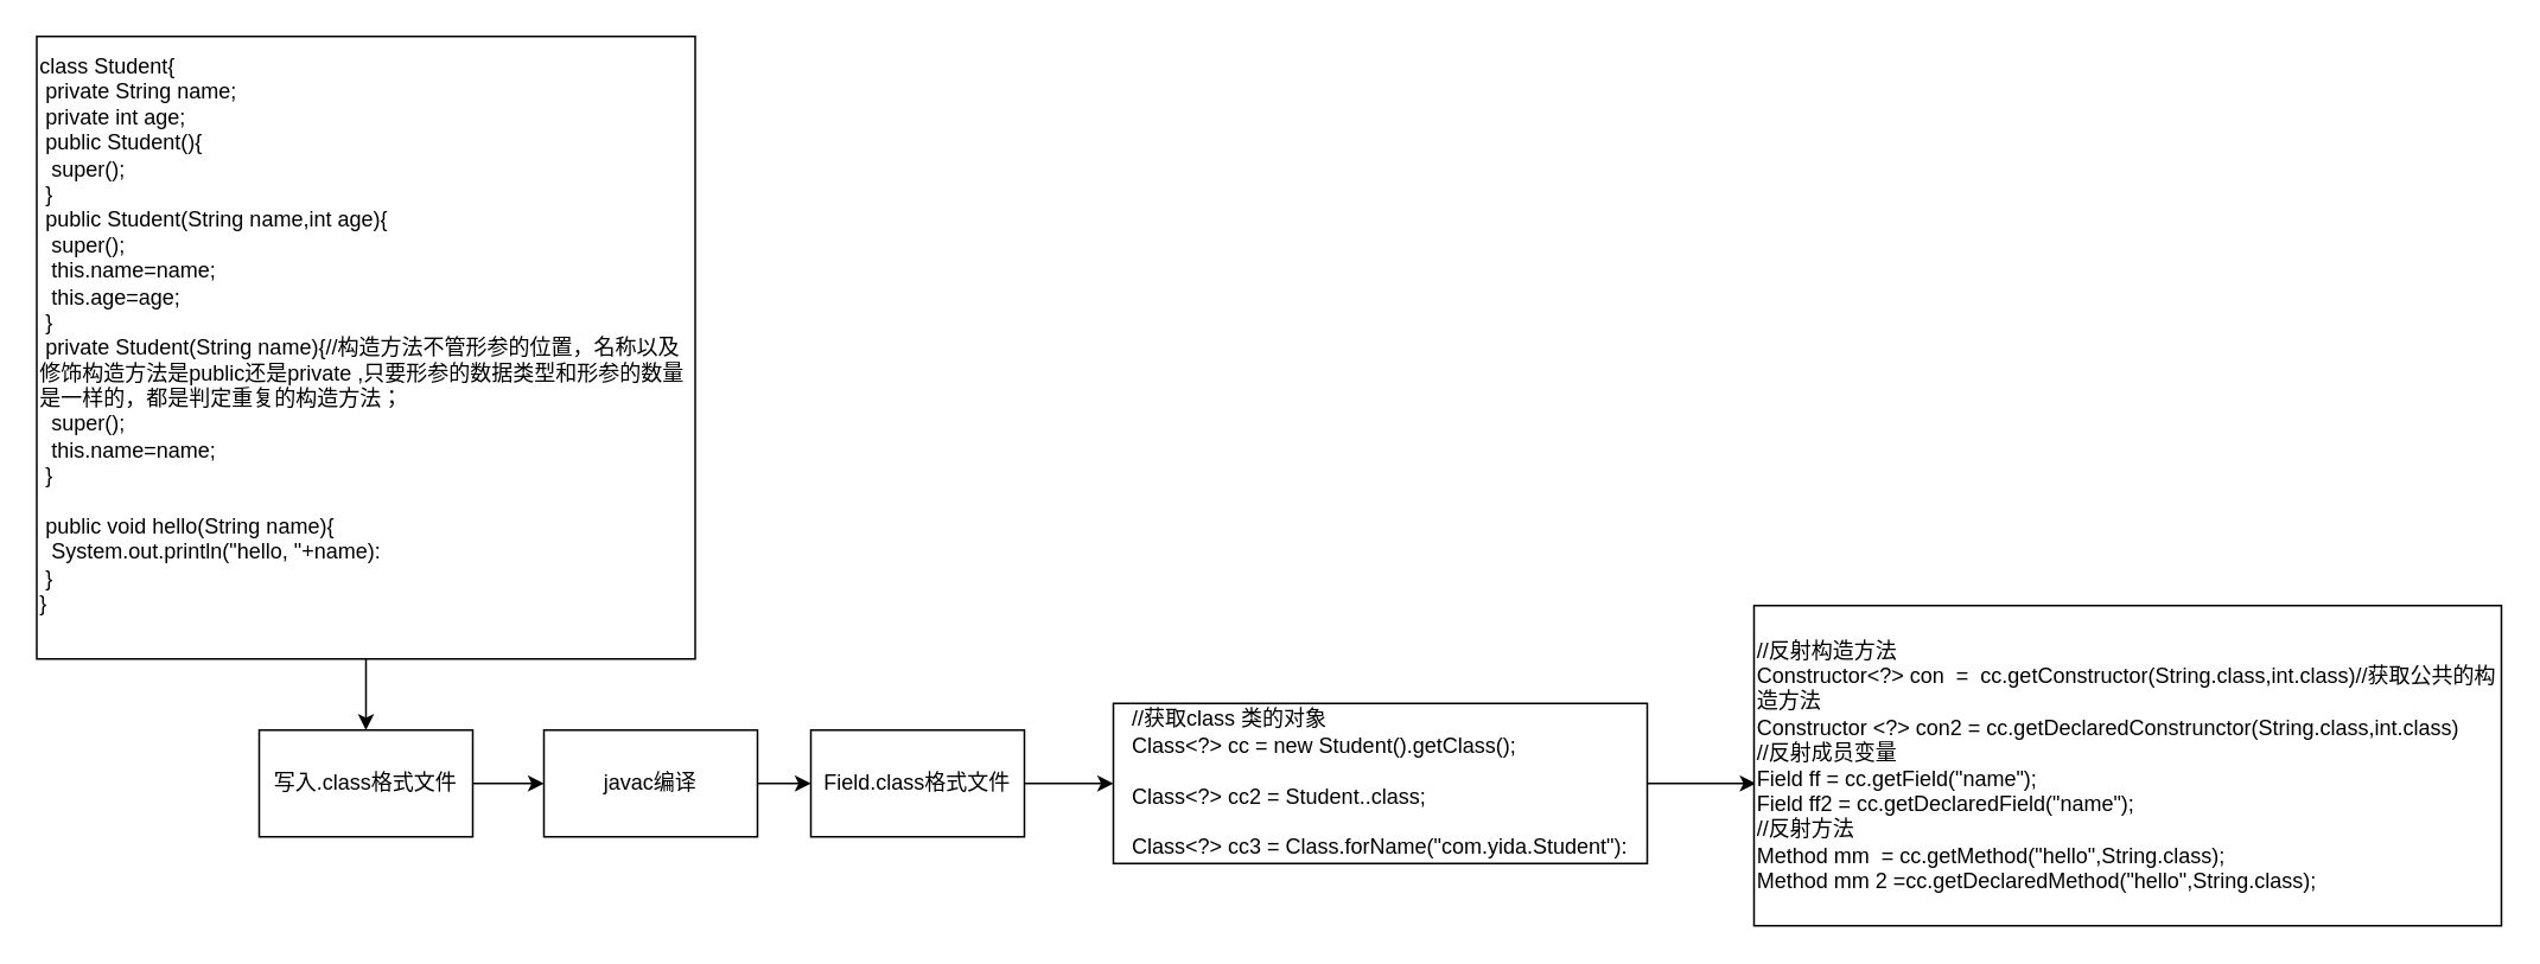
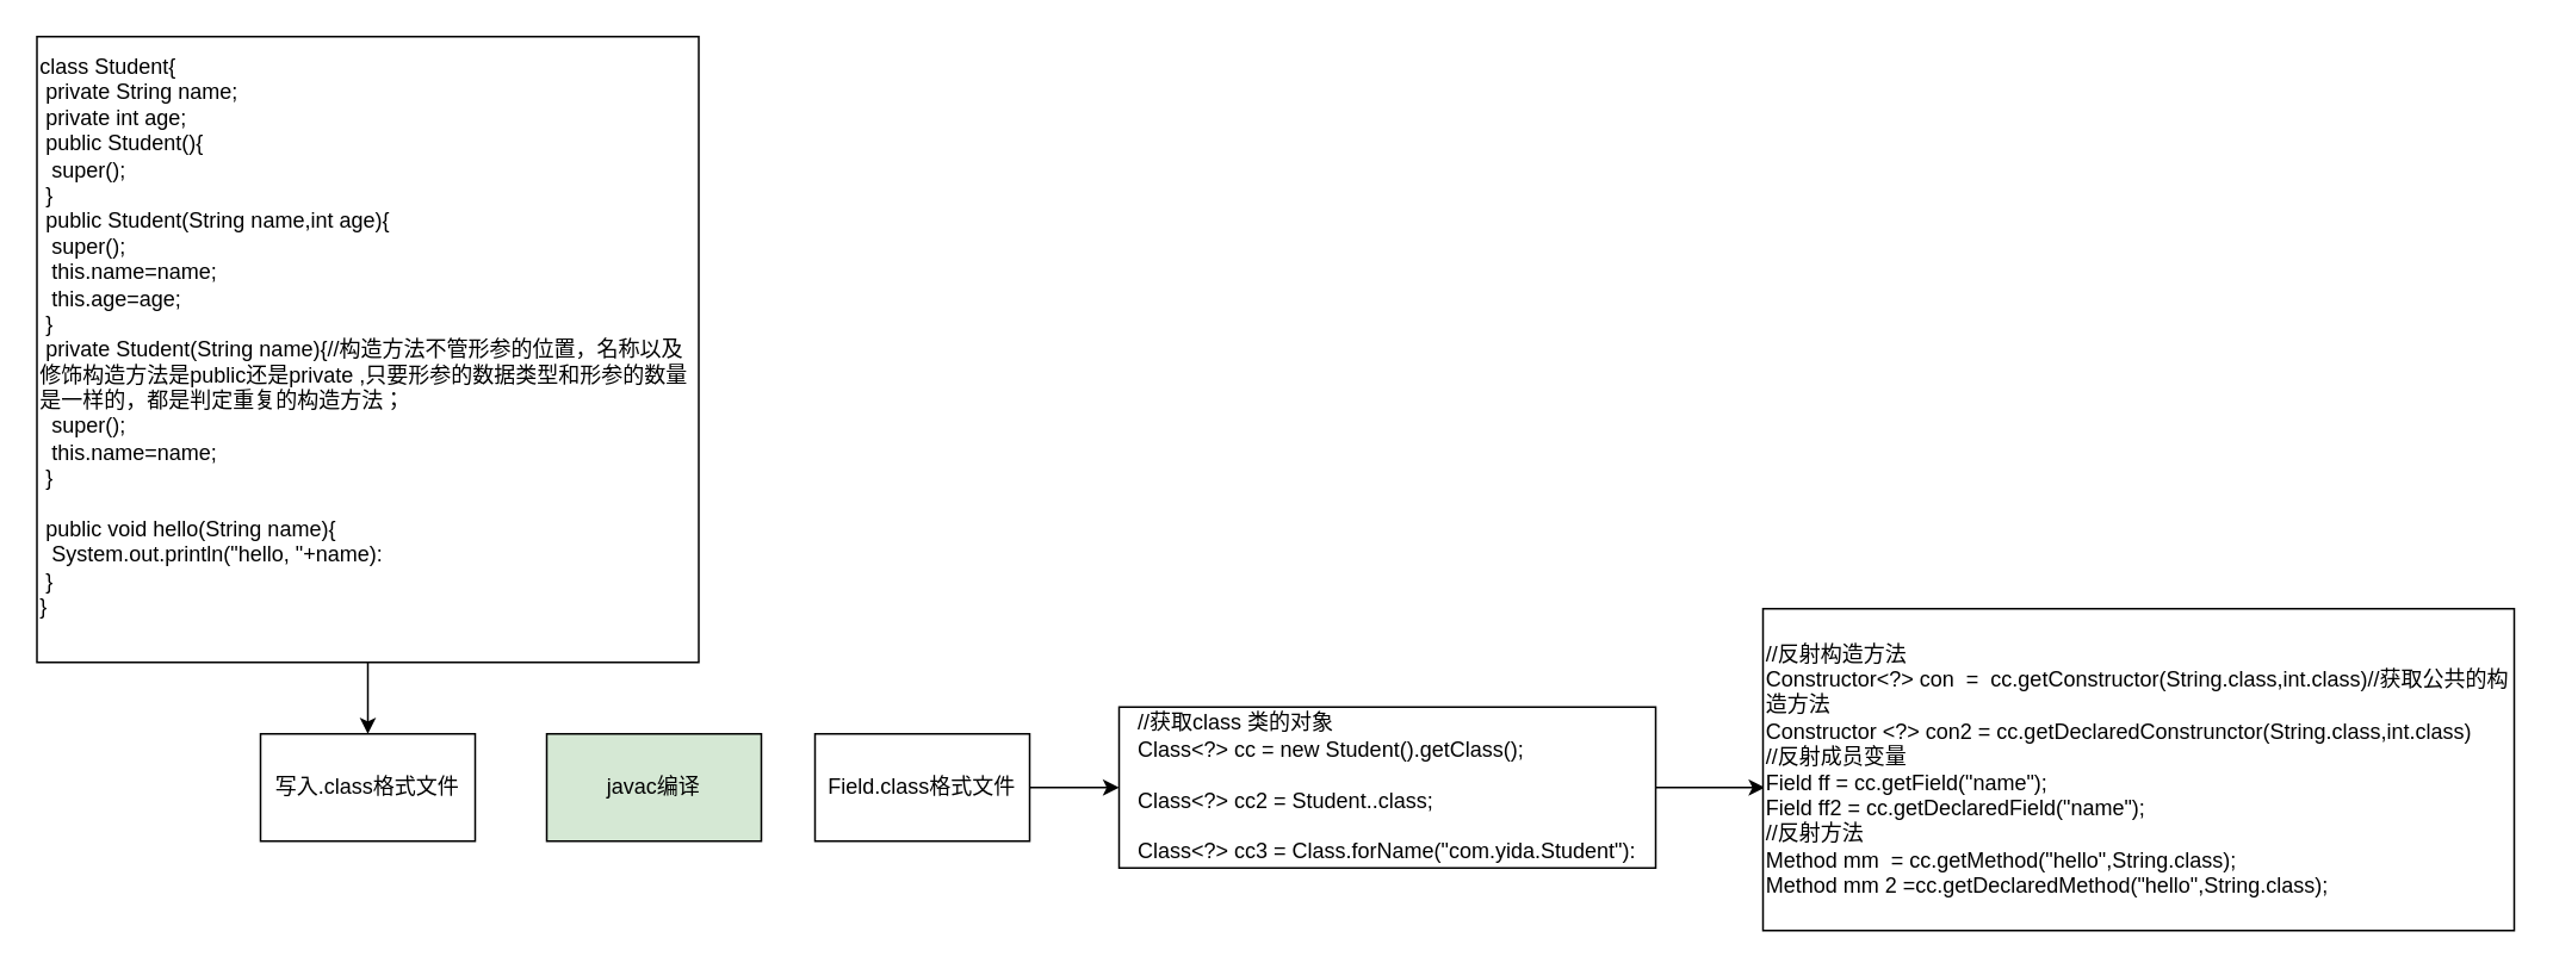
  <mxCell id="0" />
  <mxCell id="1" parent="0" />
  <mxCell id="2" value="" style="edgeStyle=orthogonalEdgeStyle;rounded=0;orthogonalLoop=1;jettySize=auto;html=1;" parent="1" source="3" target="5" edge="1"><mxGeometry relative="1" as="geometry" /></mxCell>
  <mxCell id="3" value="&lt;div&gt;&lt;span&gt;class Student{&lt;/span&gt;&lt;/div&gt;&lt;div&gt;&lt;span&gt;&lt;span style=&quot;white-space: pre&quot;&gt; &lt;/span&gt;private String name;&lt;/span&gt;&lt;/div&gt;&lt;div&gt;&lt;span&gt;&lt;span style=&quot;white-space: pre&quot;&gt; &lt;/span&gt;private int age;&lt;/span&gt;&lt;/div&gt;&lt;div&gt;&lt;span&gt;&lt;span style=&quot;white-space: pre&quot;&gt; &lt;/span&gt;public Student(){&lt;/span&gt;&lt;/div&gt;&lt;div&gt;&lt;span&gt;&lt;span style=&quot;white-space: pre&quot;&gt; &lt;/span&gt;&lt;span style=&quot;white-space: pre&quot;&gt; &lt;/span&gt;super();&lt;/span&gt;&lt;/div&gt;&lt;div&gt;&lt;span&gt;&lt;span style=&quot;white-space: pre&quot;&gt; &lt;/span&gt;}&lt;/span&gt;&lt;/div&gt;&lt;div&gt;&lt;span style=&quot;white-space: pre&quot;&gt; &lt;/span&gt;public Student(String name,int age){&lt;/div&gt;&lt;div&gt;&lt;span style=&quot;white-space: pre&quot;&gt; &lt;/span&gt;&lt;span style=&quot;white-space: pre&quot;&gt; &lt;/span&gt;super();&lt;br&gt;&lt;/div&gt;&lt;div&gt;&lt;span style=&quot;white-space: pre&quot;&gt; &lt;/span&gt;&lt;span style=&quot;white-space: pre&quot;&gt; &lt;/span&gt;this.name=name;&lt;br&gt;&lt;/div&gt;&lt;div&gt;&lt;span style=&quot;white-space: pre&quot;&gt; &lt;/span&gt;&lt;span style=&quot;white-space: pre&quot;&gt; &lt;/span&gt;this.age=age;&lt;br&gt;&lt;/div&gt;&lt;div&gt;&lt;span style=&quot;white-space: pre&quot;&gt; &lt;/span&gt;}&lt;br&gt;&lt;/div&gt;&lt;div&gt;&lt;span style=&quot;white-space: pre&quot;&gt; &lt;/span&gt;private Student(String name){//构造方法不管形参的位置，名称以及修饰构造方法是public还是private ,只要形参的数据类型和形参的数量是一样的，都是判定重复的构造方法；&lt;br&gt;&lt;span style=&quot;white-space: pre&quot;&gt; &lt;span style=&quot;white-space: pre&quot;&gt; &lt;/span&gt;s&lt;/span&gt;uper();&lt;br&gt;&lt;/div&gt;&lt;div&gt;&lt;span style=&quot;white-space: pre&quot;&gt; &lt;/span&gt;&lt;span style=&quot;white-space: pre&quot;&gt; &lt;/span&gt;this.name=name;&lt;/div&gt;&lt;div&gt;&lt;span style=&quot;white-space: pre&quot;&gt; &lt;/span&gt;}&lt;br&gt;&lt;/div&gt;&lt;div&gt;&lt;span style=&quot;white-space: pre&quot;&gt; &lt;/span&gt;&lt;br&gt;&lt;/div&gt;&lt;div&gt;&lt;span style=&quot;white-space: pre&quot;&gt; &lt;/span&gt;public void hello(String name){&lt;br&gt;&lt;/div&gt;&lt;div&gt;&lt;span style=&quot;white-space: pre&quot;&gt; &lt;/span&gt;&lt;span style=&quot;white-space: pre&quot;&gt; &lt;/span&gt;System.out.println(&quot;hello, &quot;+name):&lt;br&gt;&lt;/div&gt;&lt;div&gt;&lt;span style=&quot;white-space: pre&quot;&gt; &lt;/span&gt;}&lt;br&gt;&lt;/div&gt;&lt;div&gt;&lt;span&gt;}&lt;/span&gt;&lt;/div&gt;&lt;div&gt;&lt;br&gt;&lt;/div&gt;" style="rounded=0;whiteSpace=wrap;html=1;align=left;" parent="1" vertex="1"><mxGeometry x="20" y="20" width="370" height="350" as="geometry" /></mxCell>
- <mxCell id="4" value="" style="edgeStyle=orthogonalEdgeStyle;rounded=0;orthogonalLoop=1;jettySize=auto;html=1;" parent="1" source="5" target="7" edge="1"><mxGeometry relative="1" as="geometry" /></mxCell>
  <mxCell id="5" value="写入.class格式文件" style="rounded=0;whiteSpace=wrap;html=1;" parent="1" vertex="1"><mxGeometry x="145" y="410" width="120" height="60" as="geometry" /></mxCell>
- <mxCell id="6" value="" style="edgeStyle=orthogonalEdgeStyle;rounded=0;orthogonalLoop=1;jettySize=auto;html=1;" parent="1" source="7" target="9" edge="1"><mxGeometry relative="1" as="geometry" /></mxCell>
- <mxCell id="7" value="javac编译" style="rounded=0;whiteSpace=wrap;html=1;" parent="1" vertex="1"><mxGeometry x="305" y="410" width="120" height="60" as="geometry" /></mxCell>
+ <mxCell id="7" value="javac编译" style="rounded=0;whiteSpace=wrap;html=1;fillColor=#d5e8d4;" parent="1" vertex="1"><mxGeometry x="305" y="410" width="120" height="60" as="geometry" /></mxCell>
  <mxCell id="8" value="" style="edgeStyle=orthogonalEdgeStyle;rounded=0;orthogonalLoop=1;jettySize=auto;html=1;" edge="1" parent="1" source="9" target="11"><mxGeometry relative="1" as="geometry" /></mxCell>
  <mxCell id="9" value="Field.class格式文件" style="rounded=0;whiteSpace=wrap;html=1;" parent="1" vertex="1"><mxGeometry x="455" y="410" width="120" height="60" as="geometry" /></mxCell>
  <mxCell id="10" value="" style="edgeStyle=orthogonalEdgeStyle;rounded=0;orthogonalLoop=1;jettySize=auto;html=1;" edge="1" parent="1" source="11"><mxGeometry relative="1" as="geometry"><mxPoint x="986" y="440" as="targetPoint" /></mxGeometry></mxCell>
  <mxCell id="11" value="&lt;div style=&quot;text-align: left&quot;&gt;&lt;span&gt;//获取class 类的对象&lt;/span&gt;&lt;/div&gt;&lt;div style=&quot;text-align: left&quot;&gt;&lt;span&gt;Class&amp;lt;?&amp;gt; cc = new Student().getClass();&lt;/span&gt;&lt;/div&gt;&lt;div style=&quot;text-align: left&quot;&gt;&lt;br&gt;&lt;/div&gt;&lt;div style=&quot;text-align: left&quot;&gt;&lt;span&gt;Class&amp;lt;?&amp;gt; cc2 = Student..class;&lt;/span&gt;&lt;/div&gt;&lt;div style=&quot;text-align: left&quot;&gt;&lt;br&gt;&lt;/div&gt;&lt;div style=&quot;text-align: left&quot;&gt;&lt;span&gt;Class&amp;lt;?&amp;gt; cc3 = Class.forName(&quot;com.yida.Student&quot;):&lt;/span&gt;&lt;/div&gt;" style="rounded=0;whiteSpace=wrap;html=1;" parent="1" vertex="1"><mxGeometry x="625" y="395" width="300" height="90" as="geometry" /></mxCell>
  <mxCell id="12" value="//反射构造方法&lt;br&gt;Constructor&amp;lt;?&amp;gt; con&amp;nbsp; =&amp;nbsp; cc.getConstructor(String.class,int.class)//获取公共的构造方法&lt;br&gt;Constructor &amp;lt;?&amp;gt; con2 = cc.getDeclaredConstrunctor(String.class,int.class)&lt;br&gt;//反射成员变量&lt;br&gt;Field ff = cc.getField(&quot;name&quot;);&lt;br&gt;Field ff2 = cc.getDeclaredField(&quot;name&quot;);&lt;br&gt;//反射方法&lt;br&gt;Method mm&amp;nbsp; = cc.getMethod(&quot;hello&quot;,String.class);&lt;br&gt;Method mm 2 =cc.getDeclaredMethod(&quot;hello&quot;,String.class);&lt;br&gt;" style="rounded=0;whiteSpace=wrap;html=1;align=left;" vertex="1" parent="1"><mxGeometry x="985" y="340" width="420" height="180" as="geometry" /></mxCell>
